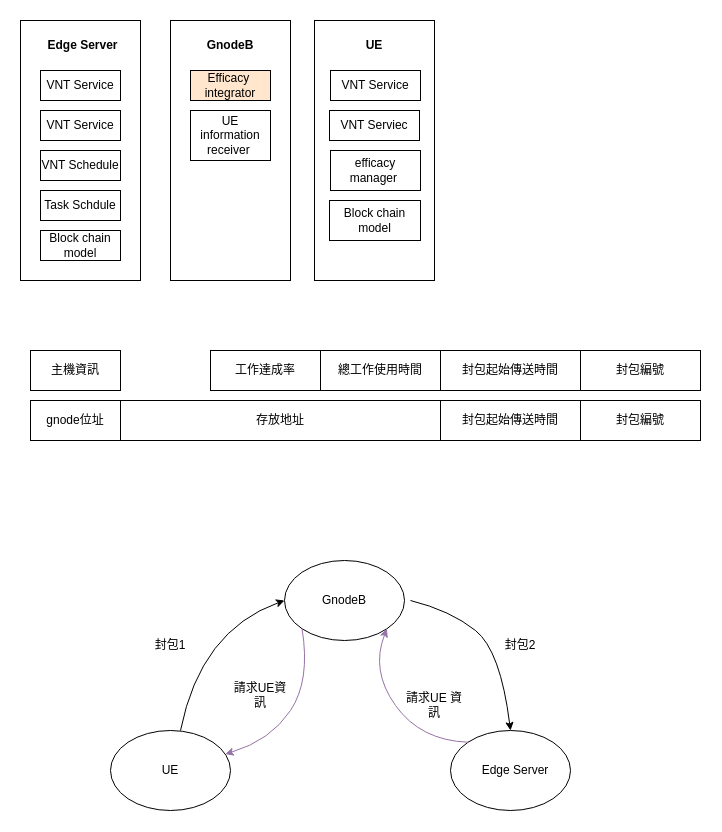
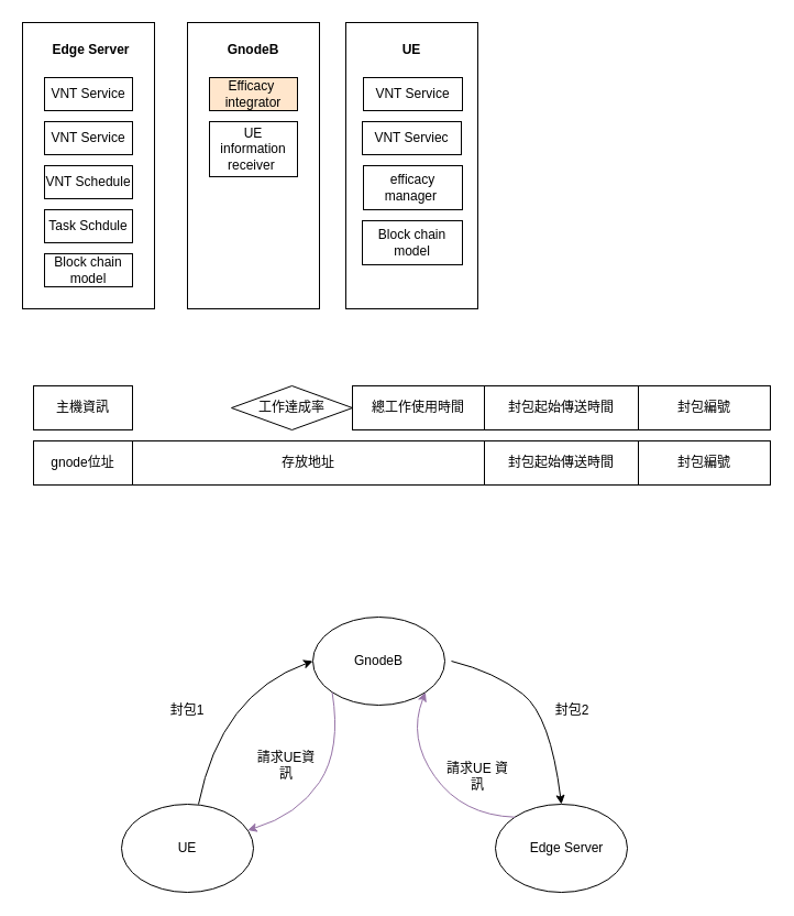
  <mxCell id="0" />
  <mxCell id="1" parent="0" />
  <mxCell id="2" value="" style="rounded=0;whiteSpace=wrap;html=1;" vertex="1" parent="1"><mxGeometry x="20" y="20" width="120" height="260" as="geometry" /></mxCell>
  <mxCell id="3" value="" style="rounded=0;whiteSpace=wrap;html=1;" vertex="1" parent="1"><mxGeometry x="170" y="20" width="120" height="260" as="geometry" /></mxCell>
  <mxCell id="4" value="" style="rounded=0;whiteSpace=wrap;html=1;" vertex="1" parent="1"><mxGeometry x="314" y="20" width="120" height="260" as="geometry" /></mxCell>
  <mxCell id="5" value="&lt;font style=&quot;vertical-align: inherit;&quot;&gt;&lt;font style=&quot;vertical-align: inherit;&quot;&gt;Edge Server&lt;/font&gt;&lt;/font&gt;" style="text;html=1;strokeColor=none;fillColor=none;align=center;verticalAlign=middle;whiteSpace=wrap;rounded=0;strokeWidth=5;fontStyle=1" vertex="1" parent="1"><mxGeometry x="45" y="30" width="75" height="30" as="geometry" /></mxCell>
  <mxCell id="6" value="&lt;b&gt;GnodeB&lt;/b&gt;" style="text;html=1;strokeColor=none;fillColor=none;align=center;verticalAlign=middle;whiteSpace=wrap;rounded=0;strokeWidth=5;" vertex="1" parent="1"><mxGeometry x="200" y="30" width="60" height="30" as="geometry" /></mxCell>
  <mxCell id="7" value="&lt;b&gt;UE&lt;/b&gt;" style="text;html=1;strokeColor=none;fillColor=none;align=center;verticalAlign=middle;whiteSpace=wrap;rounded=0;strokeWidth=5;" vertex="1" parent="1"><mxGeometry x="344" y="30" width="60" height="30" as="geometry" /></mxCell>
  <mxCell id="8" value="VNT Service" style="rounded=0;whiteSpace=wrap;html=1;strokeWidth=1;" vertex="1" parent="1"><mxGeometry x="40" y="70" width="80" height="30" as="geometry" /></mxCell>
  <mxCell id="9" value="VNT Service" style="rounded=0;whiteSpace=wrap;html=1;strokeWidth=1;" vertex="1" parent="1"><mxGeometry x="40" y="110" width="80" height="30" as="geometry" /></mxCell>
  <mxCell id="10" value="VNT Schedule" style="rounded=0;whiteSpace=wrap;html=1;strokeWidth=1;" vertex="1" parent="1"><mxGeometry x="40" y="150" width="80" height="30" as="geometry" /></mxCell>
  <mxCell id="11" value="Task Schdule" style="rounded=0;whiteSpace=wrap;html=1;strokeWidth=1;" vertex="1" parent="1"><mxGeometry x="40" y="190" width="80" height="30" as="geometry" /></mxCell>
  <mxCell id="12" value="Block chain model" style="rounded=0;whiteSpace=wrap;html=1;strokeWidth=1;" vertex="1" parent="1"><mxGeometry x="40" y="230" width="80" height="30" as="geometry" /></mxCell>
  <mxCell id="13" value="Efficacy&amp;nbsp; integrator" style="rounded=0;whiteSpace=wrap;html=1;strokeWidth=1;fillColor=#ffe6cc;" vertex="1" parent="1"><mxGeometry x="190" y="70" width="80" height="30" as="geometry" /></mxCell>
  <mxCell id="14" value="VNT Service" style="rounded=0;whiteSpace=wrap;html=1;strokeWidth=1;" vertex="1" parent="1"><mxGeometry x="330" y="70" width="90" height="30" as="geometry" /></mxCell>
  <mxCell id="15" value="VNT Serviec" style="rounded=0;whiteSpace=wrap;html=1;strokeWidth=1;" vertex="1" parent="1"><mxGeometry x="329" y="110" width="90" height="30" as="geometry" /></mxCell>
  <mxCell id="16" value="efficacy manager&amp;nbsp;" style="rounded=0;whiteSpace=wrap;html=1;strokeWidth=1;" vertex="1" parent="1"><mxGeometry x="330" y="150" width="90" height="40" as="geometry" /></mxCell>
  <mxCell id="17" value="Block chain model" style="rounded=0;whiteSpace=wrap;html=1;strokeWidth=1;" vertex="1" parent="1"><mxGeometry x="329" y="200" width="91" height="40" as="geometry" /></mxCell>
  <mxCell id="18" value="UE information&lt;br&gt;receiver&amp;nbsp;" style="rounded=0;whiteSpace=wrap;html=1;strokeWidth=1;" vertex="1" parent="1"><mxGeometry x="190" y="110" width="80" height="50" as="geometry" /></mxCell>
  <mxCell id="19" style="edgeStyle=orthogonalEdgeStyle;rounded=0;orthogonalLoop=1;jettySize=auto;html=1;exitX=0.5;exitY=1;exitDx=0;exitDy=0;" edge="1" parent="1" source="3" target="3"><mxGeometry relative="1" as="geometry" /></mxCell>
  <mxCell id="20" value="主機資訊" style="rounded=0;whiteSpace=wrap;html=1;strokeWidth=1;" vertex="1" parent="1"><mxGeometry x="30" y="350" width="90" height="40" as="geometry" /></mxCell>
- <mxCell id="21" value="工作達成率" style="rounded=0;whiteSpace=wrap;html=1;strokeWidth=1;" vertex="1" parent="1"><mxGeometry x="210" y="350" width="110" height="40" as="geometry" /></mxCell>
+ <mxCell id="21" value="工作達成率" style="rhombus;whiteSpace=wrap;html=1;strokeWidth=1;" vertex="1" parent="1"><mxGeometry x="210" y="350" width="110" height="40" as="geometry" /></mxCell>
  <mxCell id="22" value="總工作使用時間" style="rounded=0;whiteSpace=wrap;html=1;strokeWidth=1;" vertex="1" parent="1"><mxGeometry x="320" y="350" width="120" height="40" as="geometry" /></mxCell>
  <mxCell id="23" value="封包起始傳送時間" style="rounded=0;whiteSpace=wrap;html=1;strokeWidth=1;" vertex="1" parent="1"><mxGeometry x="440" y="350" width="140" height="40" as="geometry" /></mxCell>
  <mxCell id="24" value="封包編號" style="rounded=0;whiteSpace=wrap;html=1;strokeWidth=1;" vertex="1" parent="1"><mxGeometry x="580" y="350" width="120" height="40" as="geometry" /></mxCell>
  <mxCell id="25" value="gnode位址" style="rounded=0;whiteSpace=wrap;html=1;strokeWidth=1;" vertex="1" parent="1"><mxGeometry x="30" y="400" width="90" height="40" as="geometry" /></mxCell>
  <mxCell id="26" value="存放地址" style="rounded=0;whiteSpace=wrap;html=1;strokeWidth=1;" vertex="1" parent="1"><mxGeometry x="120" y="400" width="320" height="40" as="geometry" /></mxCell>
  <mxCell id="27" value="封包起始傳送時間" style="rounded=0;whiteSpace=wrap;html=1;strokeWidth=1;" vertex="1" parent="1"><mxGeometry x="440" y="400" width="140" height="40" as="geometry" /></mxCell>
  <mxCell id="28" value="封包編號" style="rounded=0;whiteSpace=wrap;html=1;strokeWidth=1;" vertex="1" parent="1"><mxGeometry x="580" y="400" width="120" height="40" as="geometry" /></mxCell>
  <mxCell id="29" value="" style="ellipse;whiteSpace=wrap;html=1;strokeWidth=1;" vertex="1" parent="1"><mxGeometry x="284" y="560" width="120" height="80" as="geometry" /></mxCell>
  <mxCell id="30" value="" style="ellipse;whiteSpace=wrap;html=1;strokeWidth=1;" vertex="1" parent="1"><mxGeometry x="110" y="730" width="120" height="80" as="geometry" /></mxCell>
  <mxCell id="31" value="" style="ellipse;whiteSpace=wrap;html=1;strokeWidth=1;" vertex="1" parent="1"><mxGeometry x="450" y="730" width="120" height="80" as="geometry" /></mxCell>
  <mxCell id="32" value="" style="curved=1;endArrow=classic;html=1;rounded=0;entryX=0;entryY=0.5;entryDx=0;entryDy=0;" edge="1" parent="1" target="29"><mxGeometry width="50" height="50" relative="1" as="geometry"><mxPoint x="180" y="730" as="sourcePoint" /><mxPoint x="230" y="680" as="targetPoint" /><Array as="points"><mxPoint x="200" y="630" /></Array></mxGeometry></mxCell>
  <mxCell id="33" value="" style="curved=1;endArrow=classic;html=1;rounded=0;entryX=0.5;entryY=0;entryDx=0;entryDy=0;" edge="1" parent="1" target="31"><mxGeometry width="50" height="50" relative="1" as="geometry"><mxPoint x="410" y="600" as="sourcePoint" /><mxPoint x="450" y="690" as="targetPoint" /><Array as="points"><mxPoint x="450" y="610" /><mxPoint x="500" y="650" /></Array></mxGeometry></mxCell>
  <mxCell id="34" value="" style="curved=1;endArrow=classic;html=1;rounded=0;exitX=0;exitY=1;exitDx=0;exitDy=0;fillColor=#e1d5e7;strokeColor=#9673a6;" edge="1" parent="1" source="29" target="30"><mxGeometry width="50" height="50" relative="1" as="geometry"><mxPoint x="510" y="630" as="sourcePoint" /><mxPoint x="560" y="580" as="targetPoint" /><Array as="points"><mxPoint x="310" y="680" /><mxPoint x="270" y="740" /></Array></mxGeometry></mxCell>
  <mxCell id="35" value="" style="curved=1;endArrow=classic;html=1;rounded=0;exitX=0;exitY=0;exitDx=0;exitDy=0;entryX=1;entryY=1;entryDx=0;entryDy=0;fillColor=#e1d5e7;strokeColor=#9673a6;" edge="1" parent="1" source="31" target="29"><mxGeometry width="50" height="50" relative="1" as="geometry"><mxPoint x="510" y="630" as="sourcePoint" /><mxPoint x="560" y="580" as="targetPoint" /><Array as="points"><mxPoint x="420" y="740" /><mxPoint x="370" y="670" /></Array></mxGeometry></mxCell>
  <mxCell id="36" value="GnodeB" style="text;html=1;strokeColor=none;fillColor=none;align=center;verticalAlign=middle;whiteSpace=wrap;rounded=0;strokeWidth=1;" vertex="1" parent="1"><mxGeometry x="314" y="585" width="60" height="30" as="geometry" /></mxCell>
  <mxCell id="37" value="UE" style="text;html=1;strokeColor=none;fillColor=none;align=center;verticalAlign=middle;whiteSpace=wrap;rounded=0;strokeWidth=1;" vertex="1" parent="1"><mxGeometry x="140" y="755" width="60" height="30" as="geometry" /></mxCell>
  <mxCell id="38" value="Edge Server" style="text;html=1;strokeColor=none;fillColor=none;align=center;verticalAlign=middle;whiteSpace=wrap;rounded=0;strokeWidth=1;" vertex="1" parent="1"><mxGeometry x="480" y="755" width="70" height="30" as="geometry" /></mxCell>
  <mxCell id="39" value="封包2" style="text;html=1;strokeColor=none;fillColor=none;align=center;verticalAlign=middle;whiteSpace=wrap;rounded=0;strokeWidth=1;" vertex="1" parent="1"><mxGeometry x="490" y="630" width="60" height="30" as="geometry" /></mxCell>
  <mxCell id="40" value="封包1" style="text;html=1;strokeColor=none;fillColor=none;align=center;verticalAlign=middle;whiteSpace=wrap;rounded=0;strokeWidth=1;" vertex="1" parent="1"><mxGeometry x="140" y="630" width="60" height="30" as="geometry" /></mxCell>
  <mxCell id="41" value="請求UE 資訊" style="text;html=1;strokeColor=none;fillColor=none;align=center;verticalAlign=middle;whiteSpace=wrap;rounded=0;strokeWidth=1;" vertex="1" parent="1"><mxGeometry x="404" y="690" width="60" height="30" as="geometry" /></mxCell>
  <mxCell id="42" value="請求UE資訊" style="text;html=1;strokeColor=none;fillColor=none;align=center;verticalAlign=middle;whiteSpace=wrap;rounded=0;strokeWidth=1;" vertex="1" parent="1"><mxGeometry x="230" y="680" width="60" height="30" as="geometry" /></mxCell>
